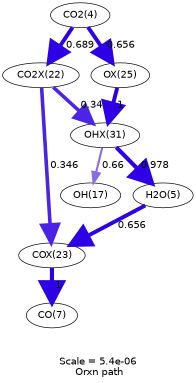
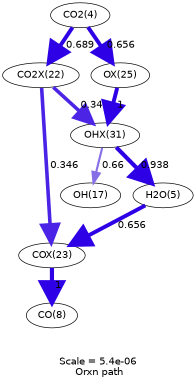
  digraph {
    fontname=Helvetica
    label="Scale = 5.4e-06\l Orxn path"
    node [fontname=Helvetica]
    edge [arrowsize=2.84 color="0.7, 1.16, 0.9" fontname=Helvetica penwidth=5.68]
    n1 [label="CO2(4)"]
    n2 [label="CO2X(22)"]
    n3 [label="OX(25)"]
    n4 [label="COX(23)"]
    n5 [label="OHX(31)"]
-   n6 [label="CO(7)"]
+   n6 [label="CO(8)"]
    n7 [label="OH(17)"]
    n8 [label="H2O(5)"]
    n1 -> n2 [arrowsize=2.86 color="0.7, 1.19, 0.9" label=" 0.689" penwidth=5.72]
    n1 -> n3 [label=" 0.656"]
    n2 -> n4 [arrowsize=2.6 color="0.7, 0.846, 0.9" label=" 0.346" penwidth=5.2]
    n2 -> n5 [arrowsize=2.59 color="0.7, 0.84, 0.9" label=" 0.34" penwidth=5.19]
    n3 -> n5 [label=" 1" penwidth=5.69]
    n4 -> n6 [arrowsize=3 color="0.7, 1.5, 0.9" label=" 1" penwidth=6]
    n5 -> n7 [arrowsize=1.53 color="0.7, 0.52, 0.9" label=" 0.66" penwidth=3.05]
-   n5 -> n8 [arrowsize=2.99 color="0.7, 1.48, 0.9" label=" 0.978" penwidth=5.98]
+   n5 -> n8 [arrowsize=2.99 color="0.7, 1.48, 0.9" label=" 0.938" penwidth=5.98]
    n8 -> n4 [label=" 0.656"]
  }
